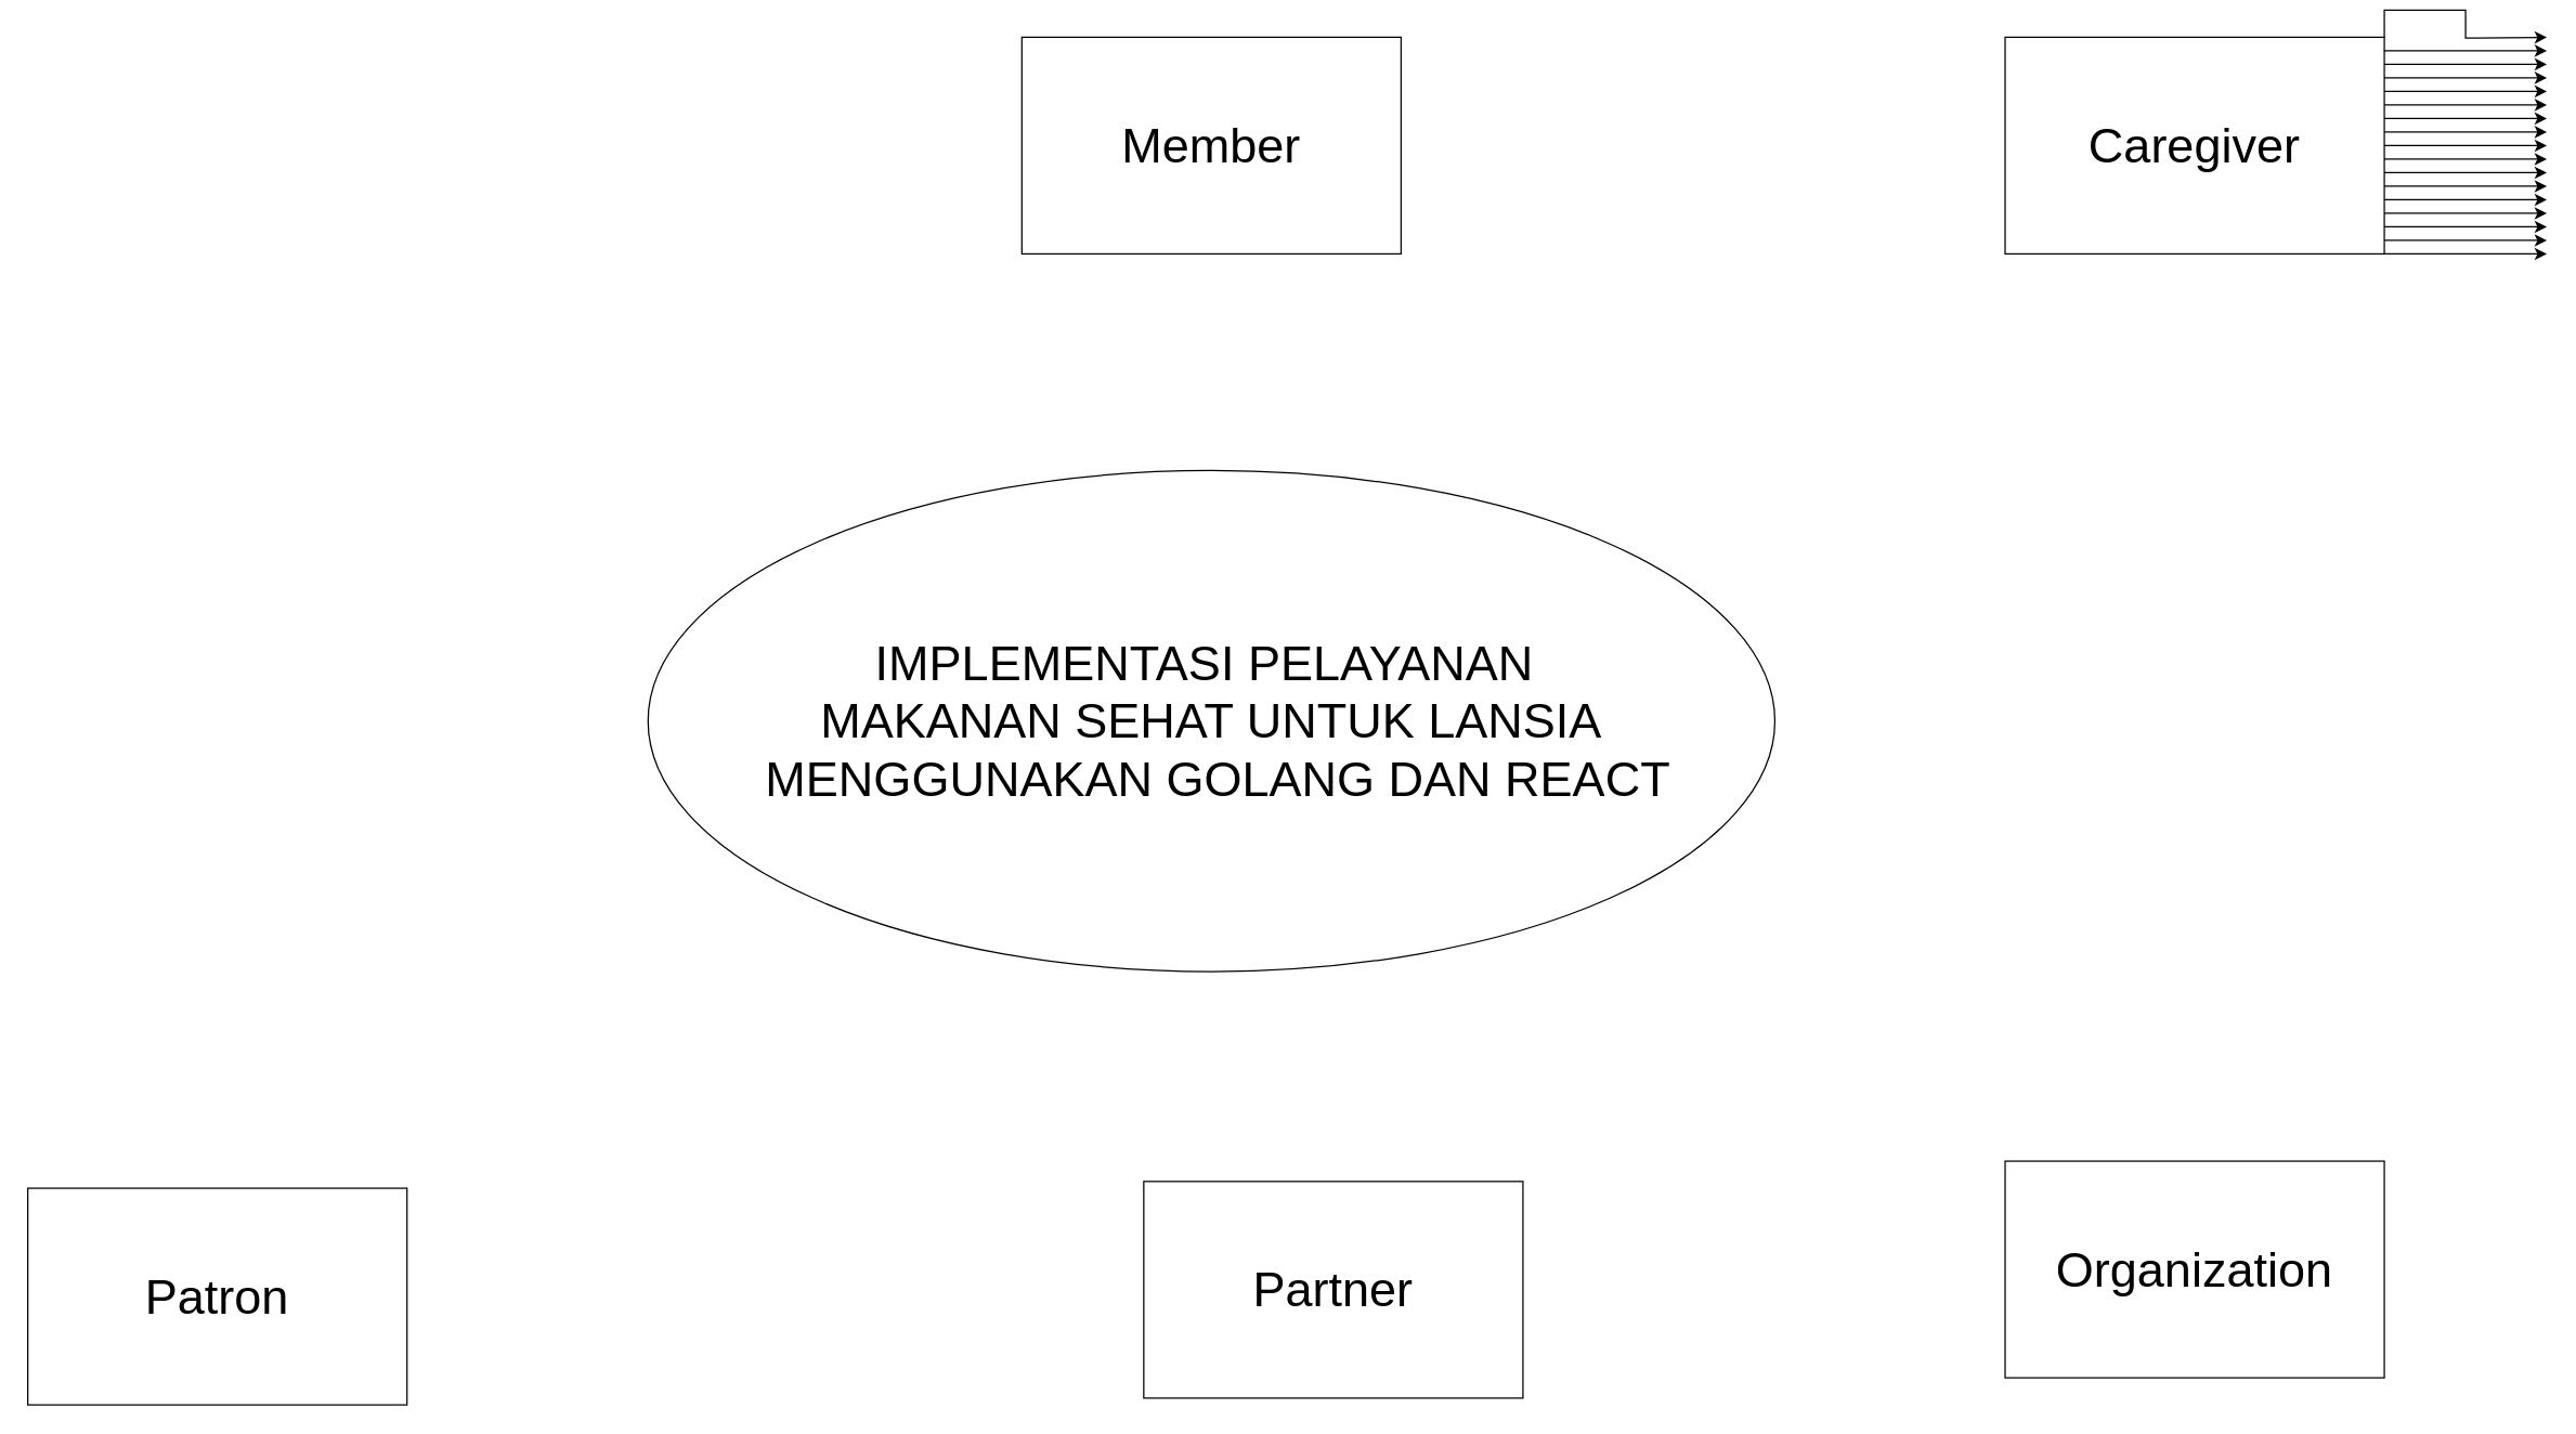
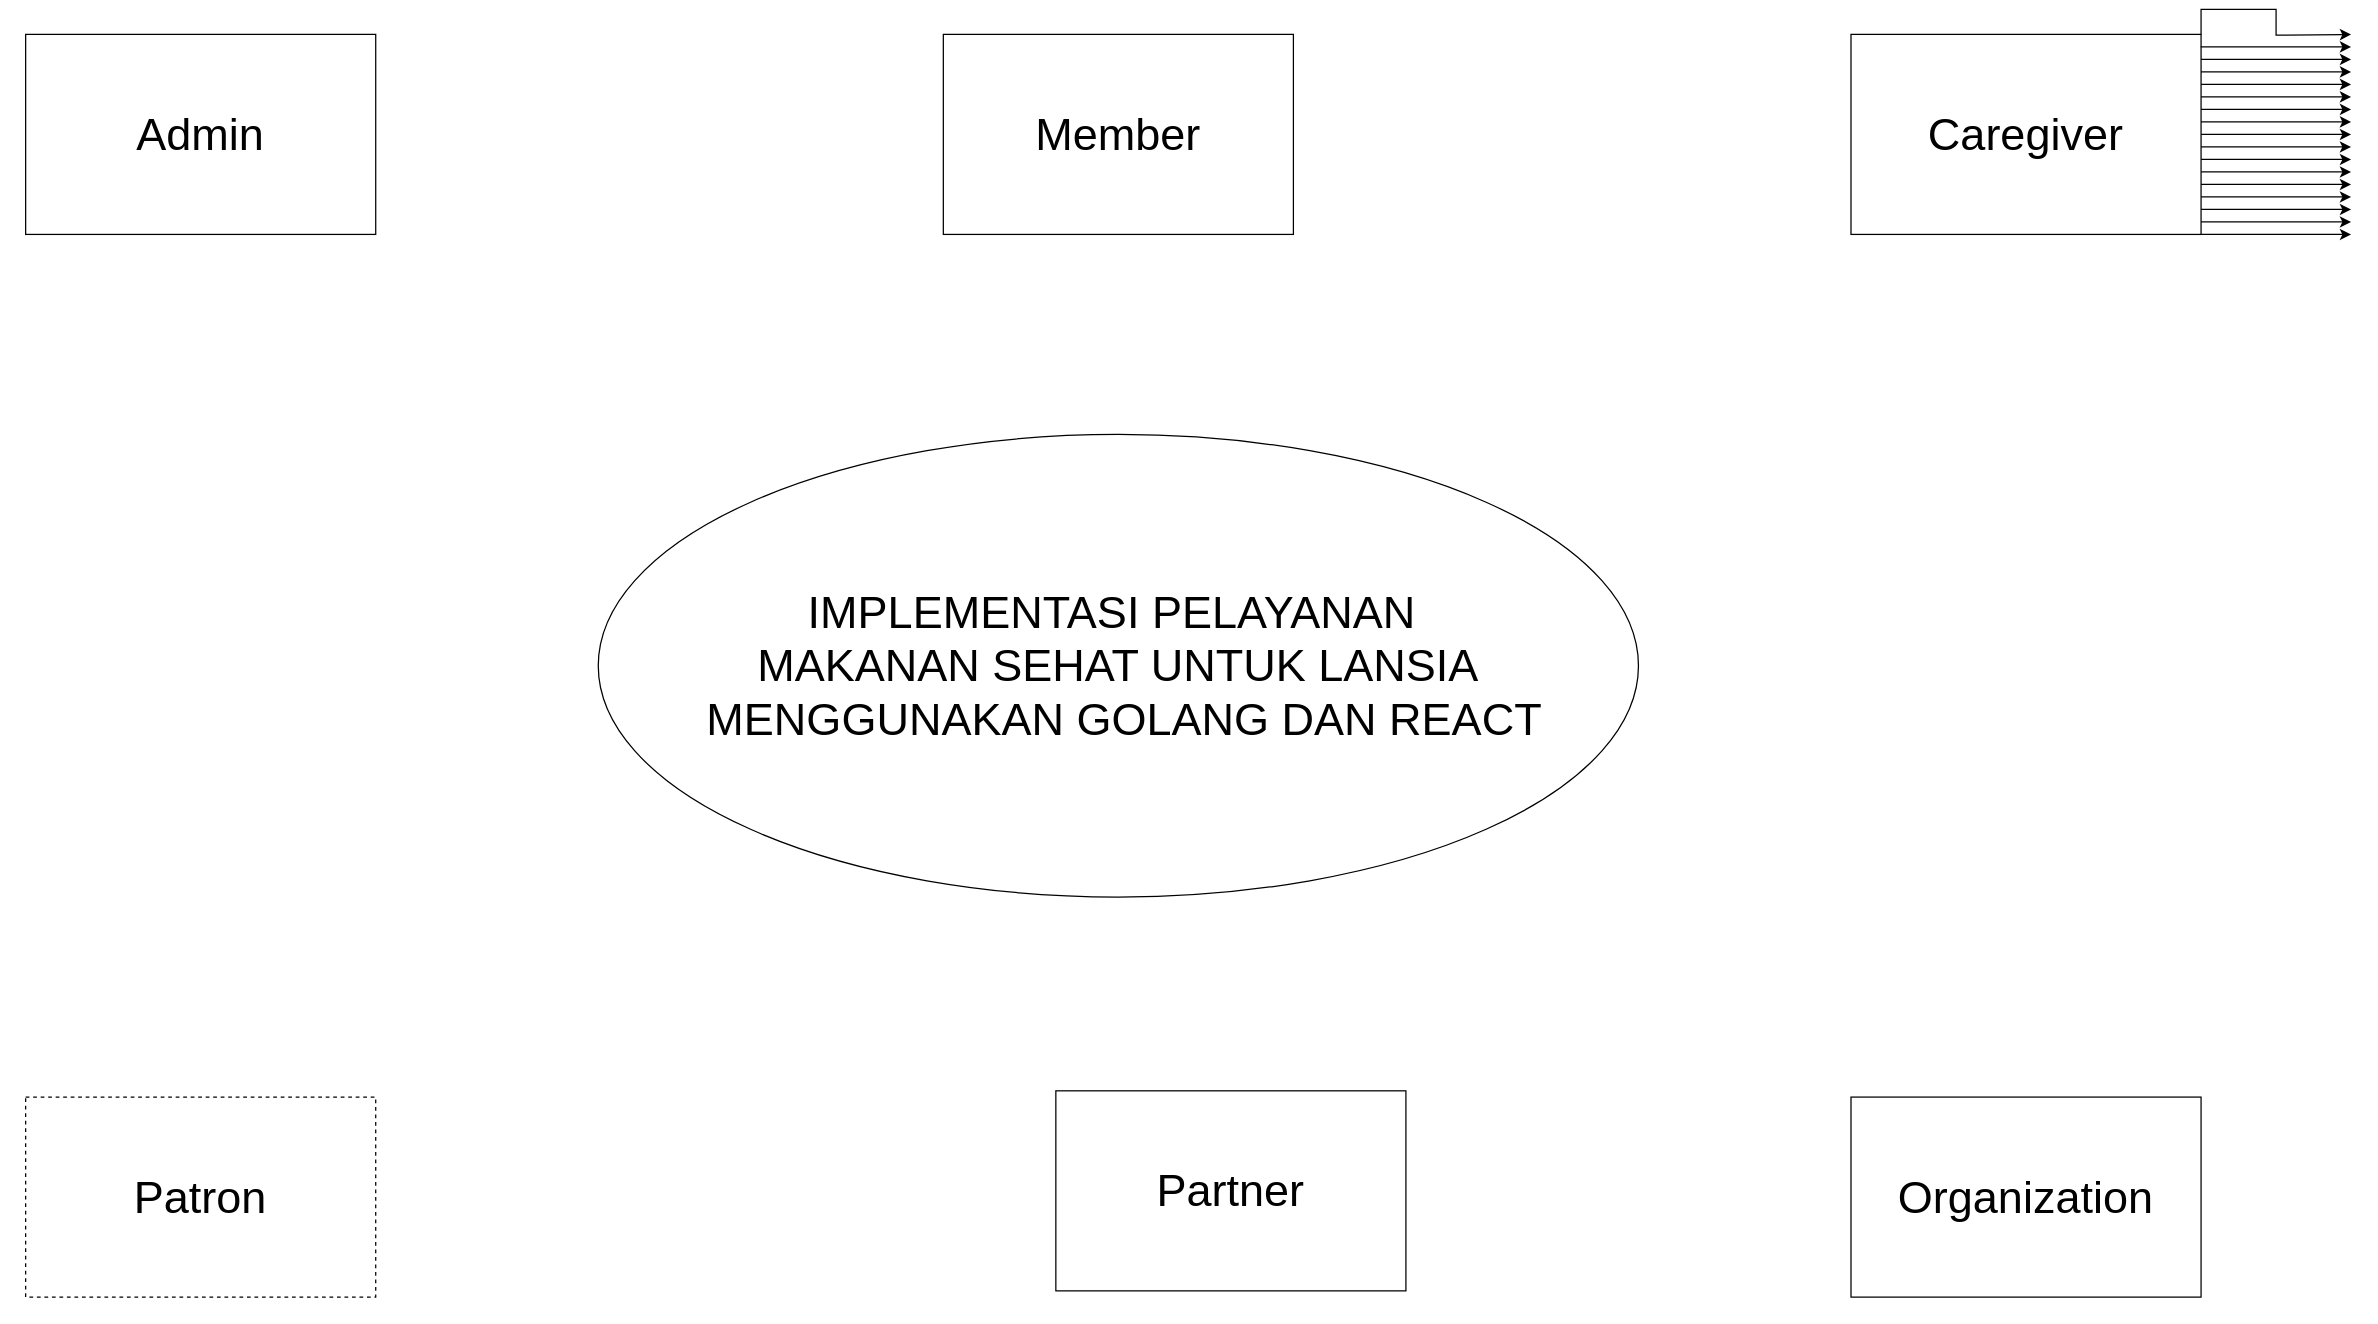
  <mxCell id="0" />
  <mxCell id="1" parent="0" />
  <mxCell id="2" value="&lt;span style=&quot;font-weight: normal; font-size: 36px;&quot;&gt;&lt;font style=&quot;font-size: 36px;&quot;&gt;IMPLEMENTASI PELAYANAN&amp;nbsp;&lt;/font&gt;&lt;/span&gt;&lt;div style=&quot;font-size: 36px;&quot;&gt;&lt;span style=&quot;font-weight: normal;&quot;&gt;&lt;font style=&quot;font-size: 36px;&quot;&gt;MAKANAN SEHAT UNTUK LANSIA&lt;/font&gt;&lt;/span&gt;&lt;/div&gt;&lt;div style=&quot;font-size: 36px;&quot;&gt;&lt;span style=&quot;font-weight: normal;&quot;&gt;&lt;font style=&quot;font-size: 36px;&quot;&gt;&amp;nbsp;MENGGUNAKAN GOLANG DAN REACT&lt;/font&gt;&lt;/span&gt;&lt;/div&gt;" style="ellipse;whiteSpace=wrap;html=1;fontStyle=1" vertex="1" parent="1"><mxGeometry x="478" y="340" width="832" height="370" as="geometry" /></mxCell>
  <mxCell id="3" style="edgeStyle=orthogonalEdgeStyle;rounded=0;orthogonalLoop=1;jettySize=auto;html=1;exitX=1;exitY=0;exitDx=0;exitDy=0;" edge="1" parent="1" source="4"><mxGeometry relative="1" as="geometry"><mxPoint x="1880" y="20.118" as="targetPoint" /></mxGeometry></mxCell>
  <mxCell id="4" value="&lt;font style=&quot;font-size: 36px;&quot;&gt;Caregiver&lt;/font&gt;" style="rounded=0;whiteSpace=wrap;html=1;" vertex="1" parent="1"><mxGeometry x="1480" y="20" width="280" height="160" as="geometry" /></mxCell>
  <mxCell id="5" value="&lt;font style=&quot;font-size: 36px;&quot;&gt;Member&lt;/font&gt;" style="rounded=0;whiteSpace=wrap;html=1;" vertex="1" parent="1"><mxGeometry x="754" y="20" width="280" height="160" as="geometry" /></mxCell>
- <mxCell id="7" value="&lt;font style=&quot;font-size: 36px;&quot;&gt;Patron&lt;/font&gt;" style="rounded=0;whiteSpace=wrap;html=1;" vertex="1" parent="1"><mxGeometry x="20" y="870" width="280" height="160" as="geometry" /></mxCell>
+ <mxCell id="6" value="&lt;font style=&quot;font-size: 36px;&quot;&gt;Admin&lt;/font&gt;" style="rounded=0;whiteSpace=wrap;html=1;" vertex="1" parent="1"><mxGeometry x="20" y="20" width="280" height="160" as="geometry" /></mxCell>
+ <mxCell id="7" value="&lt;font style=&quot;font-size: 36px;&quot;&gt;Patron&lt;/font&gt;" style="rounded=0;whiteSpace=wrap;html=1;dashed=1;" vertex="1" parent="1"><mxGeometry x="20" y="870" width="280" height="160" as="geometry" /></mxCell>
  <mxCell id="8" value="&lt;font style=&quot;font-size: 36px;&quot;&gt;Partner&lt;/font&gt;" style="rounded=0;whiteSpace=wrap;html=1;" vertex="1" parent="1"><mxGeometry x="844" y="865" width="280" height="160" as="geometry" /></mxCell>
- <mxCell id="9" value="&lt;font style=&quot;font-size: 36px;&quot;&gt;Organization&lt;/font&gt;" style="rounded=0;whiteSpace=wrap;html=1;" vertex="1" parent="1"><mxGeometry x="1480" y="850" width="280" height="160" as="geometry" /></mxCell>
+ <mxCell id="9" value="&lt;font style=&quot;font-size: 36px;&quot;&gt;Organization&lt;/font&gt;" style="rounded=0;whiteSpace=wrap;html=1;" vertex="1" parent="1"><mxGeometry x="1480" y="870" width="280" height="160" as="geometry" /></mxCell>
  <mxCell id="10" value="" style="edgeStyle=orthogonalEdgeStyle;orthogonalLoop=1;jettySize=auto;html=1;rounded=0;exitX=0.999;exitY=0.062;exitDx=0;exitDy=0;exitPerimeter=0;" edge="1" parent="1" source="4"><mxGeometry width="100" relative="1" as="geometry"><mxPoint x="1770" y="40" as="sourcePoint" /><mxPoint x="1880" y="30" as="targetPoint" /></mxGeometry></mxCell>
  <mxCell id="11" value="" style="edgeStyle=orthogonalEdgeStyle;orthogonalLoop=1;jettySize=auto;html=1;rounded=0;exitX=0.999;exitY=0.062;exitDx=0;exitDy=0;exitPerimeter=0;" edge="1" parent="1"><mxGeometry width="100" relative="1" as="geometry"><mxPoint x="1760" y="40" as="sourcePoint" /><mxPoint x="1880" y="40" as="targetPoint" /></mxGeometry></mxCell>
  <mxCell id="12" value="" style="edgeStyle=orthogonalEdgeStyle;orthogonalLoop=1;jettySize=auto;html=1;rounded=0;exitX=0.999;exitY=0.062;exitDx=0;exitDy=0;exitPerimeter=0;" edge="1" parent="1"><mxGeometry width="100" relative="1" as="geometry"><mxPoint x="1760" y="50" as="sourcePoint" /><mxPoint x="1880" y="50" as="targetPoint" /></mxGeometry></mxCell>
  <mxCell id="13" value="" style="edgeStyle=orthogonalEdgeStyle;orthogonalLoop=1;jettySize=auto;html=1;rounded=0;exitX=0.999;exitY=0.062;exitDx=0;exitDy=0;exitPerimeter=0;" edge="1" parent="1"><mxGeometry width="100" relative="1" as="geometry"><mxPoint x="1760" y="60" as="sourcePoint" /><mxPoint x="1880" y="60" as="targetPoint" /></mxGeometry></mxCell>
  <mxCell id="14" value="" style="edgeStyle=orthogonalEdgeStyle;orthogonalLoop=1;jettySize=auto;html=1;rounded=0;exitX=0.999;exitY=0.062;exitDx=0;exitDy=0;exitPerimeter=0;" edge="1" parent="1"><mxGeometry width="100" relative="1" as="geometry"><mxPoint x="1760" y="70" as="sourcePoint" /><mxPoint x="1880" y="70" as="targetPoint" /></mxGeometry></mxCell>
  <mxCell id="15" value="" style="edgeStyle=orthogonalEdgeStyle;orthogonalLoop=1;jettySize=auto;html=1;rounded=0;exitX=0.999;exitY=0.062;exitDx=0;exitDy=0;exitPerimeter=0;" edge="1" parent="1"><mxGeometry width="100" relative="1" as="geometry"><mxPoint x="1760" y="80" as="sourcePoint" /><mxPoint x="1880" y="80" as="targetPoint" /></mxGeometry></mxCell>
  <mxCell id="16" value="" style="edgeStyle=orthogonalEdgeStyle;orthogonalLoop=1;jettySize=auto;html=1;rounded=0;exitX=0.999;exitY=0.062;exitDx=0;exitDy=0;exitPerimeter=0;" edge="1" parent="1"><mxGeometry width="100" relative="1" as="geometry"><mxPoint x="1760" y="90" as="sourcePoint" /><mxPoint x="1880" y="90" as="targetPoint" /></mxGeometry></mxCell>
  <mxCell id="17" value="" style="edgeStyle=orthogonalEdgeStyle;orthogonalLoop=1;jettySize=auto;html=1;rounded=0;exitX=0.999;exitY=0.062;exitDx=0;exitDy=0;exitPerimeter=0;" edge="1" parent="1"><mxGeometry width="100" relative="1" as="geometry"><mxPoint x="1760" y="100" as="sourcePoint" /><mxPoint x="1880" y="100" as="targetPoint" /></mxGeometry></mxCell>
  <mxCell id="18" value="" style="edgeStyle=orthogonalEdgeStyle;orthogonalLoop=1;jettySize=auto;html=1;rounded=0;exitX=0.999;exitY=0.062;exitDx=0;exitDy=0;exitPerimeter=0;" edge="1" parent="1"><mxGeometry width="100" relative="1" as="geometry"><mxPoint x="1760" y="110" as="sourcePoint" /><mxPoint x="1880" y="110" as="targetPoint" /></mxGeometry></mxCell>
  <mxCell id="19" value="" style="edgeStyle=orthogonalEdgeStyle;orthogonalLoop=1;jettySize=auto;html=1;rounded=0;exitX=0.999;exitY=0.062;exitDx=0;exitDy=0;exitPerimeter=0;" edge="1" parent="1"><mxGeometry width="100" relative="1" as="geometry"><mxPoint x="1760" y="120" as="sourcePoint" /><mxPoint x="1880" y="120" as="targetPoint" /></mxGeometry></mxCell>
  <mxCell id="20" value="" style="edgeStyle=orthogonalEdgeStyle;orthogonalLoop=1;jettySize=auto;html=1;rounded=0;exitX=0.999;exitY=0.062;exitDx=0;exitDy=0;exitPerimeter=0;" edge="1" parent="1"><mxGeometry width="100" relative="1" as="geometry"><mxPoint x="1760" y="130" as="sourcePoint" /><mxPoint x="1880" y="130" as="targetPoint" /></mxGeometry></mxCell>
  <mxCell id="21" value="" style="edgeStyle=orthogonalEdgeStyle;orthogonalLoop=1;jettySize=auto;html=1;rounded=0;exitX=0.999;exitY=0.062;exitDx=0;exitDy=0;exitPerimeter=0;" edge="1" parent="1"><mxGeometry width="100" relative="1" as="geometry"><mxPoint x="1760" y="140" as="sourcePoint" /><mxPoint x="1880" y="140" as="targetPoint" /></mxGeometry></mxCell>
  <mxCell id="22" value="" style="edgeStyle=orthogonalEdgeStyle;orthogonalLoop=1;jettySize=auto;html=1;rounded=0;exitX=0.999;exitY=0.062;exitDx=0;exitDy=0;exitPerimeter=0;" edge="1" parent="1"><mxGeometry width="100" relative="1" as="geometry"><mxPoint x="1760" y="150" as="sourcePoint" /><mxPoint x="1880" y="150" as="targetPoint" /></mxGeometry></mxCell>
  <mxCell id="23" value="" style="edgeStyle=orthogonalEdgeStyle;orthogonalLoop=1;jettySize=auto;html=1;rounded=0;exitX=0.999;exitY=0.062;exitDx=0;exitDy=0;exitPerimeter=0;" edge="1" parent="1"><mxGeometry width="100" relative="1" as="geometry"><mxPoint x="1760" y="160" as="sourcePoint" /><mxPoint x="1880" y="160" as="targetPoint" /></mxGeometry></mxCell>
  <mxCell id="24" value="" style="edgeStyle=orthogonalEdgeStyle;orthogonalLoop=1;jettySize=auto;html=1;rounded=0;exitX=0.999;exitY=0.062;exitDx=0;exitDy=0;exitPerimeter=0;" edge="1" parent="1"><mxGeometry width="100" relative="1" as="geometry"><mxPoint x="1760" y="170" as="sourcePoint" /><mxPoint x="1880" y="170" as="targetPoint" /></mxGeometry></mxCell>
  <mxCell id="25" value="" style="edgeStyle=orthogonalEdgeStyle;orthogonalLoop=1;jettySize=auto;html=1;rounded=0;exitX=0.999;exitY=0.062;exitDx=0;exitDy=0;exitPerimeter=0;" edge="1" parent="1"><mxGeometry width="100" relative="1" as="geometry"><mxPoint x="1760" y="180" as="sourcePoint" /><mxPoint x="1880" y="180" as="targetPoint" /></mxGeometry></mxCell>
